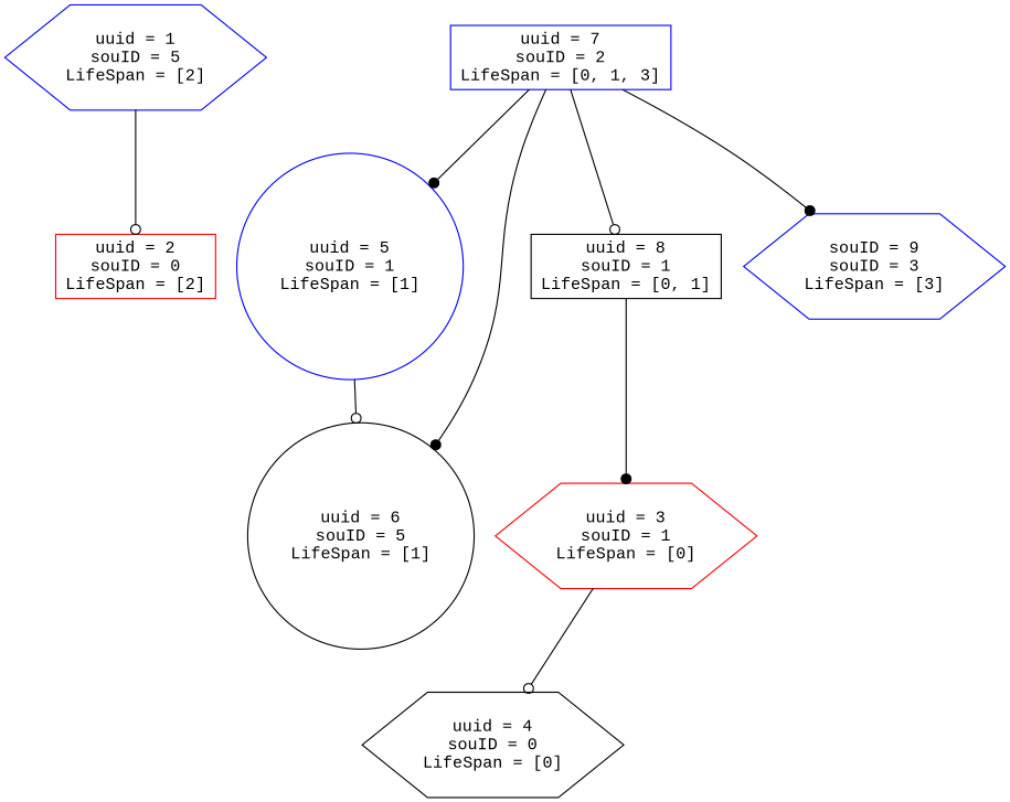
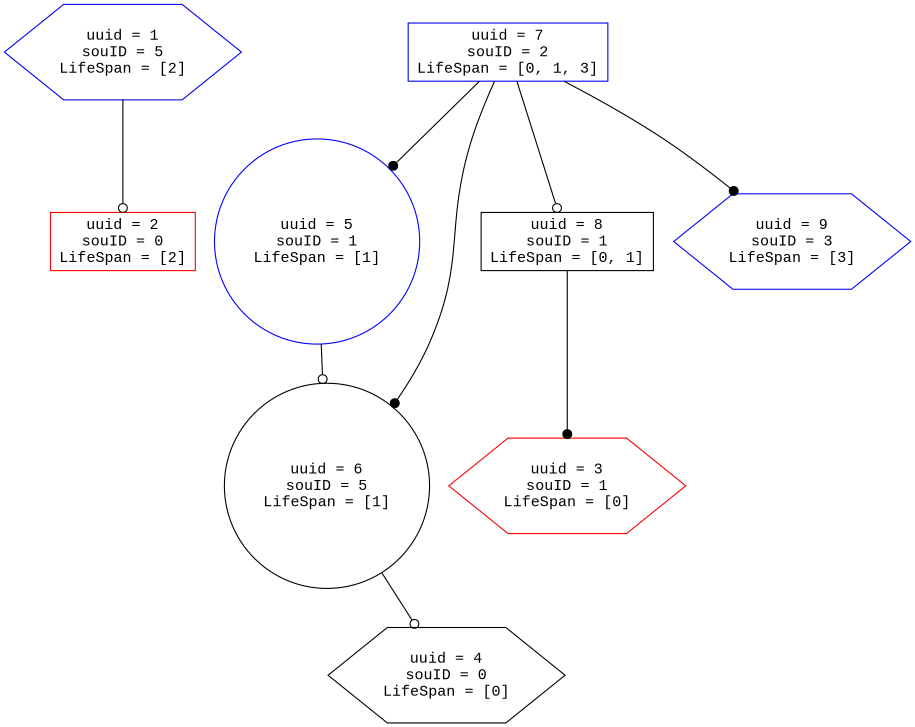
  digraph {
    fontname="Liberation Mono"
    node [color=blue fontname="Liberation Mono" shape=hexagon]
    edge [arrowhead=odot fontname="Liberation Mono"]
    n1 [label="uuid = 1\nsouID = 5\nLifeSpan = [2]"]
    n2 [color=red label="uuid = 2\nsouID = 0\nLifeSpan = [2]" shape=box]
    n3 [color=red label="uuid = 3\nsouID = 1\nLifeSpan = [0]"]
    n4 [color=black label="uuid = 4\nsouID = 0\nLifeSpan = [0]"]
    n5 [label="uuid = 5\nsouID = 1\nLifeSpan = [1]" shape=circle]
    n6 [color=black label="uuid = 6\nsouID = 5\nLifeSpan = [1]" shape=circle]
    n7 [label="uuid = 7\nsouID = 2\nLifeSpan = [0, 1, 3]" shape=box]
    n8 [color=black label="uuid = 8\nsouID = 1\nLifeSpan = [0, 1]" shape=box]
-   n9 [label="souID = 9\nsouID = 3\nLifeSpan = [3]"]
+   n9 [label="uuid = 9\nsouID = 3\nLifeSpan = [3]"]
    n1 -> n2
-   n3 -> n4
+   n6 -> n4
    n5 -> n6
    n7 -> n5 [arrowhead=dot]
    n7 -> n6 [arrowhead=dot]
    n7 -> n8
    n7 -> n9 [arrowhead=dot]
    n8 -> n3 [arrowhead=dot]
  }
